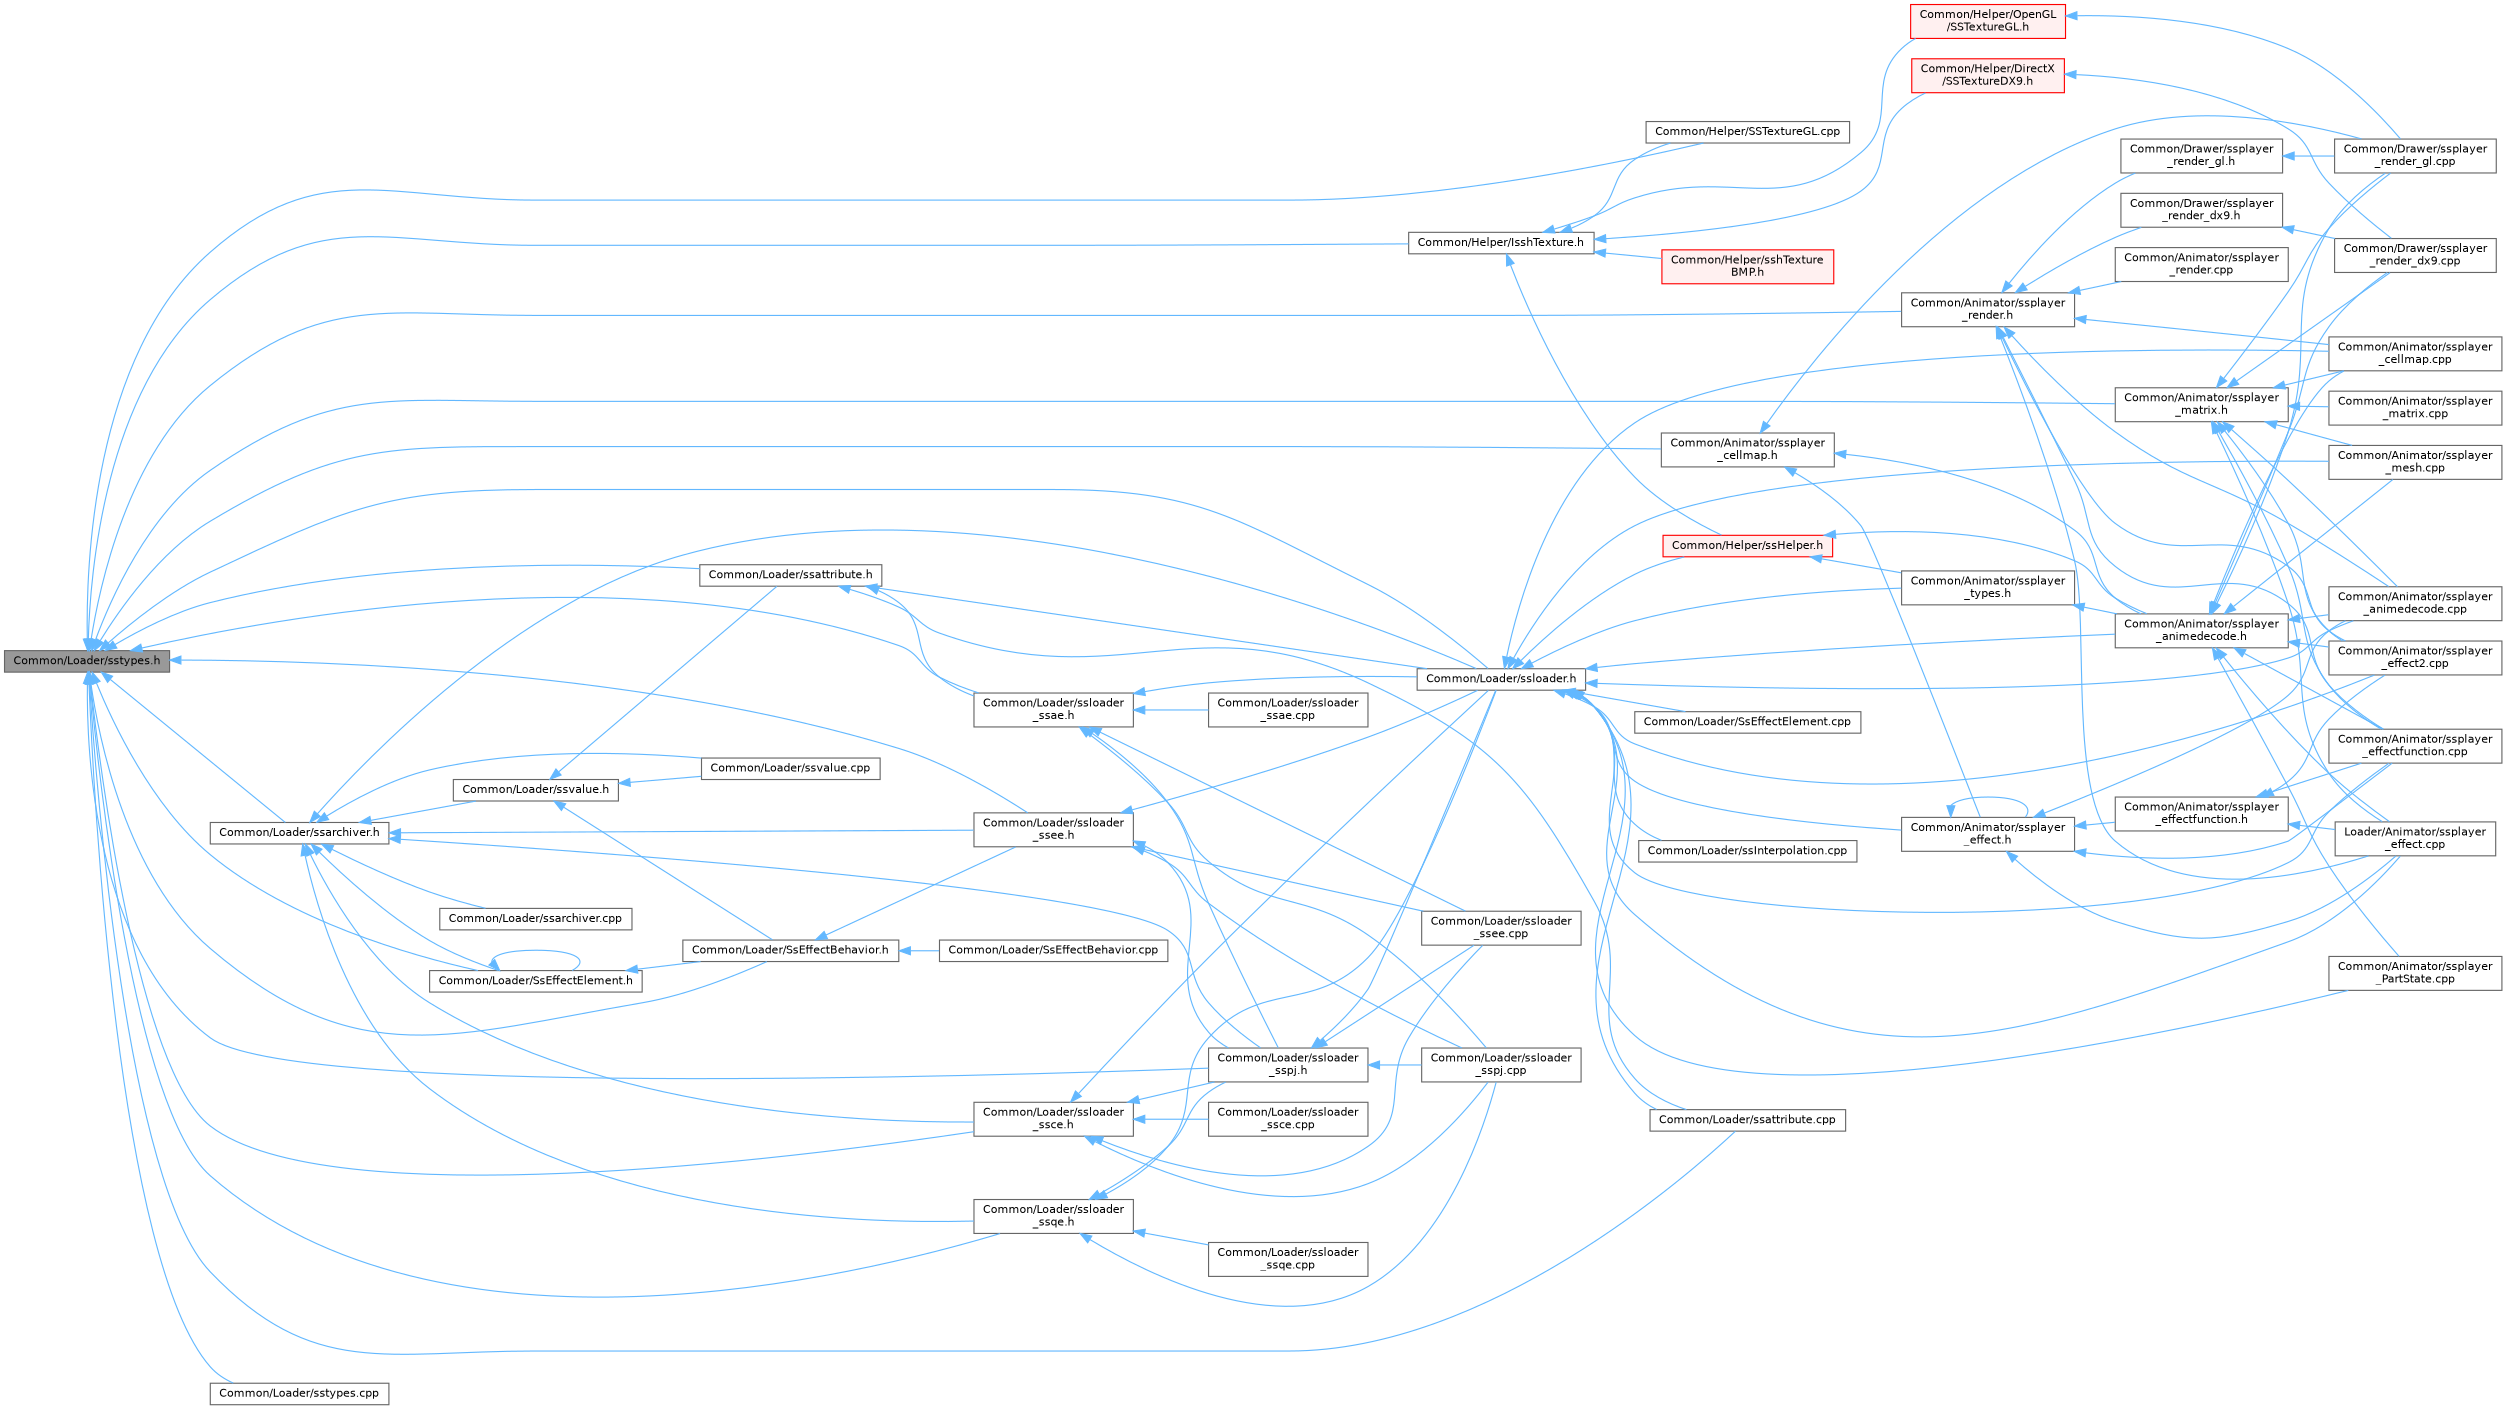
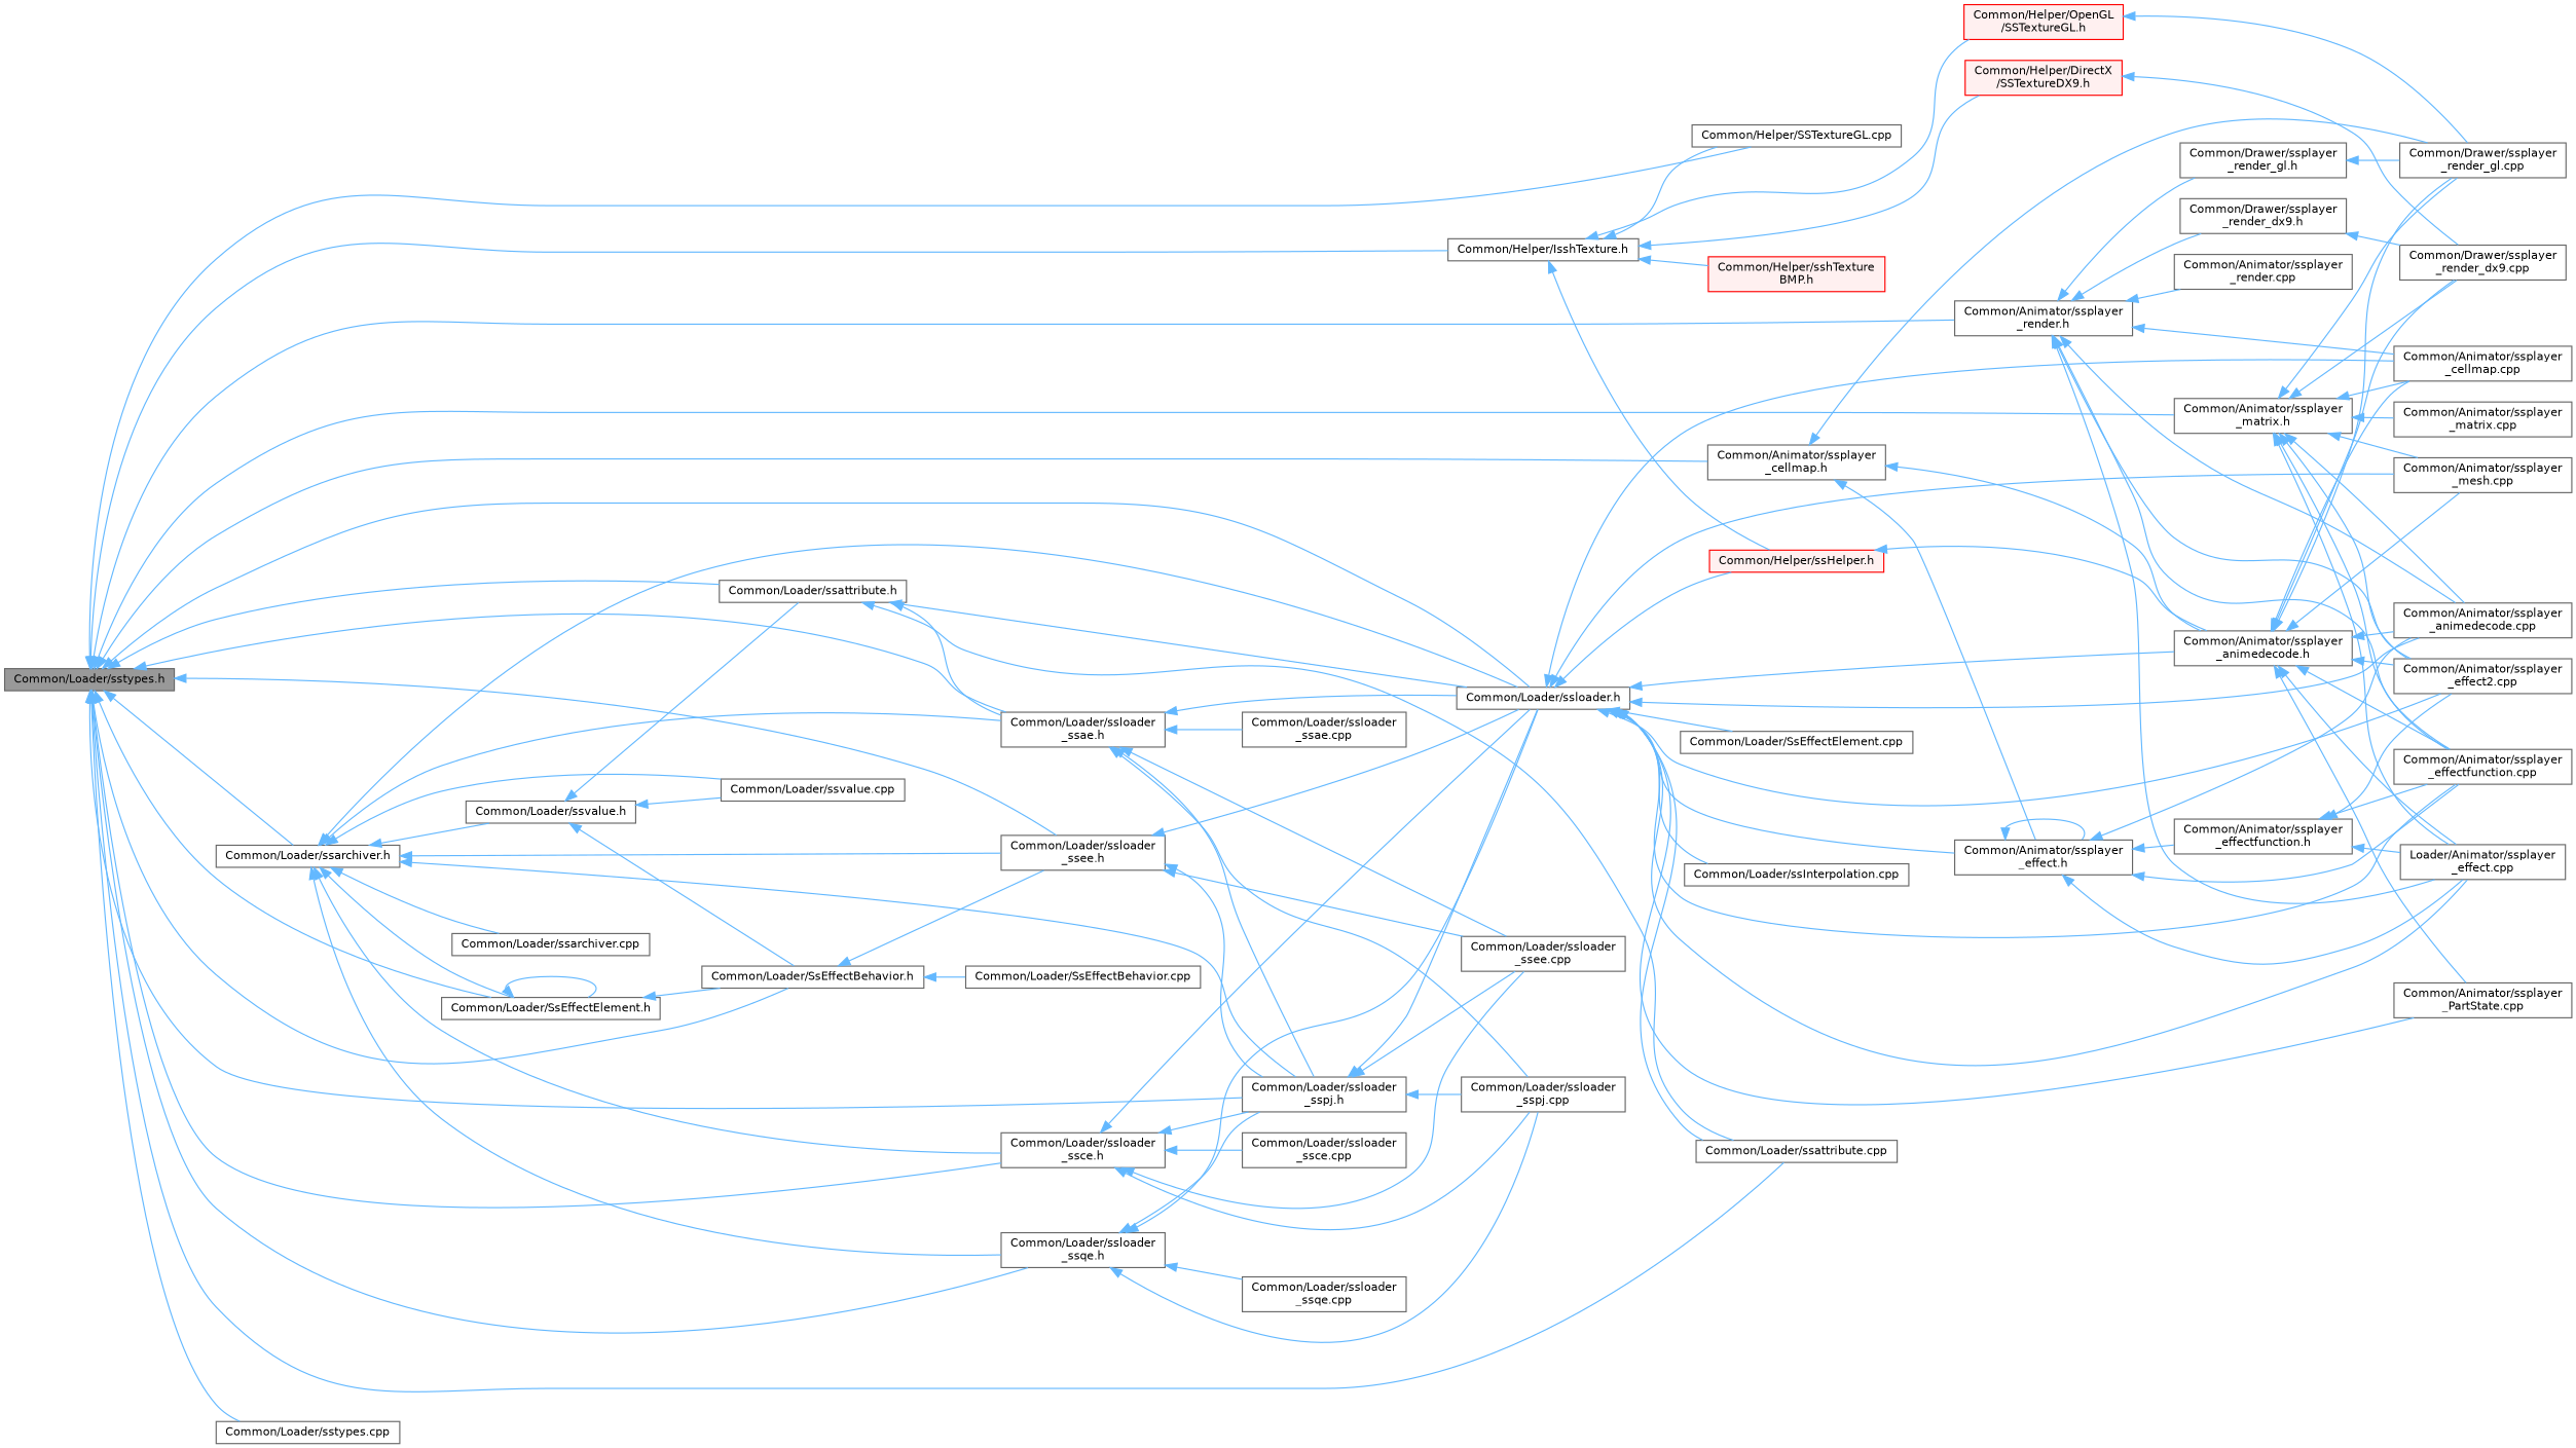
  digraph {
    rankdir=LR
    node [color=grey40 fillcolor=white fontname=Helvetica fontsize=10 shape=box style=filled]
    edge [color=steelblue1 dir=back fontname=Helvetica fontsize=10 labelfontname=Helvetica labelfontsize=10 style=solid]
    n1 [color=gray40 fillcolor=grey60 fontcolor=black height=0.2 label="Common/Loader/sstypes.h" width=0.4]
    n2 [height=0.2 label="Common/Animator/ssplayer\l_cellmap.h" width=0.4]
    n3 [height=0.2 label="Common/Animator/ssplayer\l_matrix.h" width=0.4]
    n4 [height=0.2 label="Common/Animator/ssplayer\l_render.h" width=0.4]
    n5 [height=0.2 label="Common/Helper/SSTextureGL.cpp" width=0.4]
    n6 [height=0.2 label="Common/Helper/IsshTexture.h" width=0.4]
    n7 [height=0.2 label="Common/Loader/SsEffectBehavior.h" width=0.4]
    n8 [height=0.2 label="Common/Loader/ssloader\l_ssee.h" width=0.4]
    n9 [height=0.2 label="Common/Loader/ssloader.h" width=0.4]
    n10 [height=0.2 label="Common/Loader/ssattribute.cpp" width=0.4]
    n11 [height=0.2 label="Common/Loader/ssloader\l_sspj.h" width=0.4]
    n12 [height=0.2 label="Common/Loader/SsEffectElement.h" width=0.4]
    n13 [height=0.2 label="Common/Loader/ssarchiver.h" width=0.4]
    n14 [height=0.2 label="Common/Loader/ssloader\l_ssae.h" width=0.4]
    n15 [height=0.2 label="Common/Loader/ssloader\l_ssce.h" width=0.4]
    n16 [height=0.2 label="Common/Loader/ssloader\l_ssqe.h" width=0.4]
    n17 [height=0.2 label="Common/Loader/ssattribute.h" width=0.4]
    n18 [height=0.2 label="Common/Loader/sstypes.cpp" width=0.4]
    n19 [height=0.2 label="Common/Animator/ssplayer\l_animedecode.h" width=0.4]
    n20 [height=0.2 label="Common/Drawer/ssplayer\l_render_gl.cpp" width=0.4]
    n21 [height=0.2 label="Common/Animator/ssplayer\l_effect.h" width=0.4]
    n22 [height=0.2 label="Common/Animator/ssplayer\l_animedecode.cpp" width=0.4]
    n23 [height=0.2 label="Common/Animator/ssplayer\l_cellmap.cpp" width=0.4]
    n24 [height=0.2 label="Loader/Animator/ssplayer\l_effect.cpp" width=0.4]
    n25 [height=0.2 label="Common/Animator/ssplayer\l_effect2.cpp" width=0.4]
    n26 [height=0.2 label="Common/Animator/ssplayer\l_effectfunction.cpp" width=0.4]
    n27 [height=0.2 label="Common/Animator/ssplayer\l_mesh.cpp" width=0.4]
    n28 [height=0.2 label="Common/Drawer/ssplayer\l_render_dx9.cpp" width=0.4]
    n29 [height=0.2 label="Common/Animator/ssplayer\l_matrix.cpp" width=0.4]
    n30 [height=0.2 label="Common/Animator/ssplayer\l_render.cpp" width=0.4]
    n31 [height=0.2 label="Common/Drawer/ssplayer\l_render_dx9.h" width=0.4]
    n32 [height=0.2 label="Common/Drawer/ssplayer\l_render_gl.h" width=0.4]
    n33 [color=red fillcolor="#FFF0F0" height=0.2 label="Common/Helper/DirectX\l/SSTextureDX9.h" width=0.4]
    n34 [color=red fillcolor="#FFF0F0" height=0.2 label="Common/Helper/OpenGL\l/SSTextureGL.h" width=0.4]
    n35 [color=red fillcolor="#FFF0F0" height=0.2 label="Common/Helper/ssHelper.h" width=0.4]
    n36 [color=red fillcolor="#FFF0F0" height=0.2 label="Common/Helper/sshTexture\lBMP.h" width=0.4]
    n37 [height=0.2 label="Common/Loader/SsEffectBehavior.cpp" width=0.4]
    n38 [height=0.2 label="Common/Loader/ssloader\l_ssee.cpp" width=0.4]
    n39 [height=0.2 label="Common/Loader/ssloader\l_sspj.cpp" width=0.4]
    n40 [height=0.2 label="Common/Animator/ssplayer\l_PartState.cpp" width=0.4]
-   n41 [height=0.2 label="Common/Animator/ssplayer\l_types.h" width=0.4]
    n42 [height=0.2 label="Common/Loader/SsEffectElement.cpp" width=0.4]
    n43 [height=0.2 label="Common/Loader/ssInterpolation.cpp" width=0.4]
    n44 [height=0.2 label="Common/Loader/ssarchiver.cpp" width=0.4]
    n45 [height=0.2 label="Common/Loader/ssvalue.cpp" width=0.4]
    n46 [height=0.2 label="Common/Loader/ssvalue.h" width=0.4]
    n47 [height=0.2 label="Common/Loader/ssloader\l_ssae.cpp" width=0.4]
    n48 [height=0.2 label="Common/Loader/ssloader\l_ssce.cpp" width=0.4]
    n49 [height=0.2 label="Common/Loader/ssloader\l_ssqe.cpp" width=0.4]
    n50 [height=0.2 label="Common/Animator/ssplayer\l_effectfunction.h" width=0.4]
    n1 -> n2
    n1 -> n3
    n1 -> n4
    n1 -> n5
    n1 -> n6
    n1 -> n7
    n1 -> n8
    n1 -> n9
    n1 -> n10
    n1 -> n11
    n1 -> n12
    n1 -> n13
    n1 -> n14
    n1 -> n15
    n1 -> n16
    n1 -> n17
    n1 -> n18
    n2 -> n19
    n2 -> n20
    n2 -> n21
    n3 -> n20
    n3 -> n22
    n3 -> n23
    n3 -> n24
    n3 -> n25
    n3 -> n26
    n3 -> n27
    n3 -> n28
    n3 -> n29
    n4 -> n22
    n4 -> n23
    n4 -> n24
    n4 -> n25
    n4 -> n26
    n4 -> n30
    n4 -> n31
    n4 -> n32
    n6 -> n5
    n6 -> n33
    n6 -> n34
    n6 -> n35
    n6 -> n36
    n7 -> n8
    n7 -> n37
    n8 -> n9
    n8 -> n11
    n8 -> n38
-   n8 -> n39
    n9 -> n10
    n9 -> n19
    n9 -> n21
    n9 -> n22
    n9 -> n23
    n9 -> n24
    n9 -> n25
    n9 -> n26
    n9 -> n27
    n9 -> n35
    n9 -> n40
-   n9 -> n41
    n9 -> n42
    n9 -> n43
    n11 -> n9
    n11 -> n38
    n11 -> n39
    n12 -> n7
    n12 -> n12
    n13 -> n8
    n13 -> n9
    n13 -> n11
    n13 -> n12
+   n13 -> n14
    n13 -> n15
    n13 -> n16
    n13 -> n44
    n13 -> n45
    n13 -> n46
    n14 -> n9
    n14 -> n11
    n14 -> n38
    n14 -> n39
    n14 -> n47
    n15 -> n9
    n15 -> n11
    n15 -> n38
    n15 -> n39
    n15 -> n48
    n16 -> n9
    n16 -> n11
    n16 -> n39
    n16 -> n49
    n17 -> n9
    n17 -> n10
    n17 -> n14
    n19 -> n20
    n19 -> n22
    n19 -> n23
    n19 -> n24
    n19 -> n25
    n19 -> n26
    n19 -> n27
    n19 -> n28
    n19 -> n40
    n21 -> n21
    n21 -> n22
    n21 -> n24
    n21 -> n26
    n21 -> n50
    n31 -> n28
    n32 -> n20
    n33 -> n28
    n34 -> n20
    n35 -> n19
-   n35 -> n41
-   n41 -> n19
    n46 -> n7
    n46 -> n17
    n46 -> n45
    n50 -> n24
    n50 -> n25
    n50 -> n26
  }
